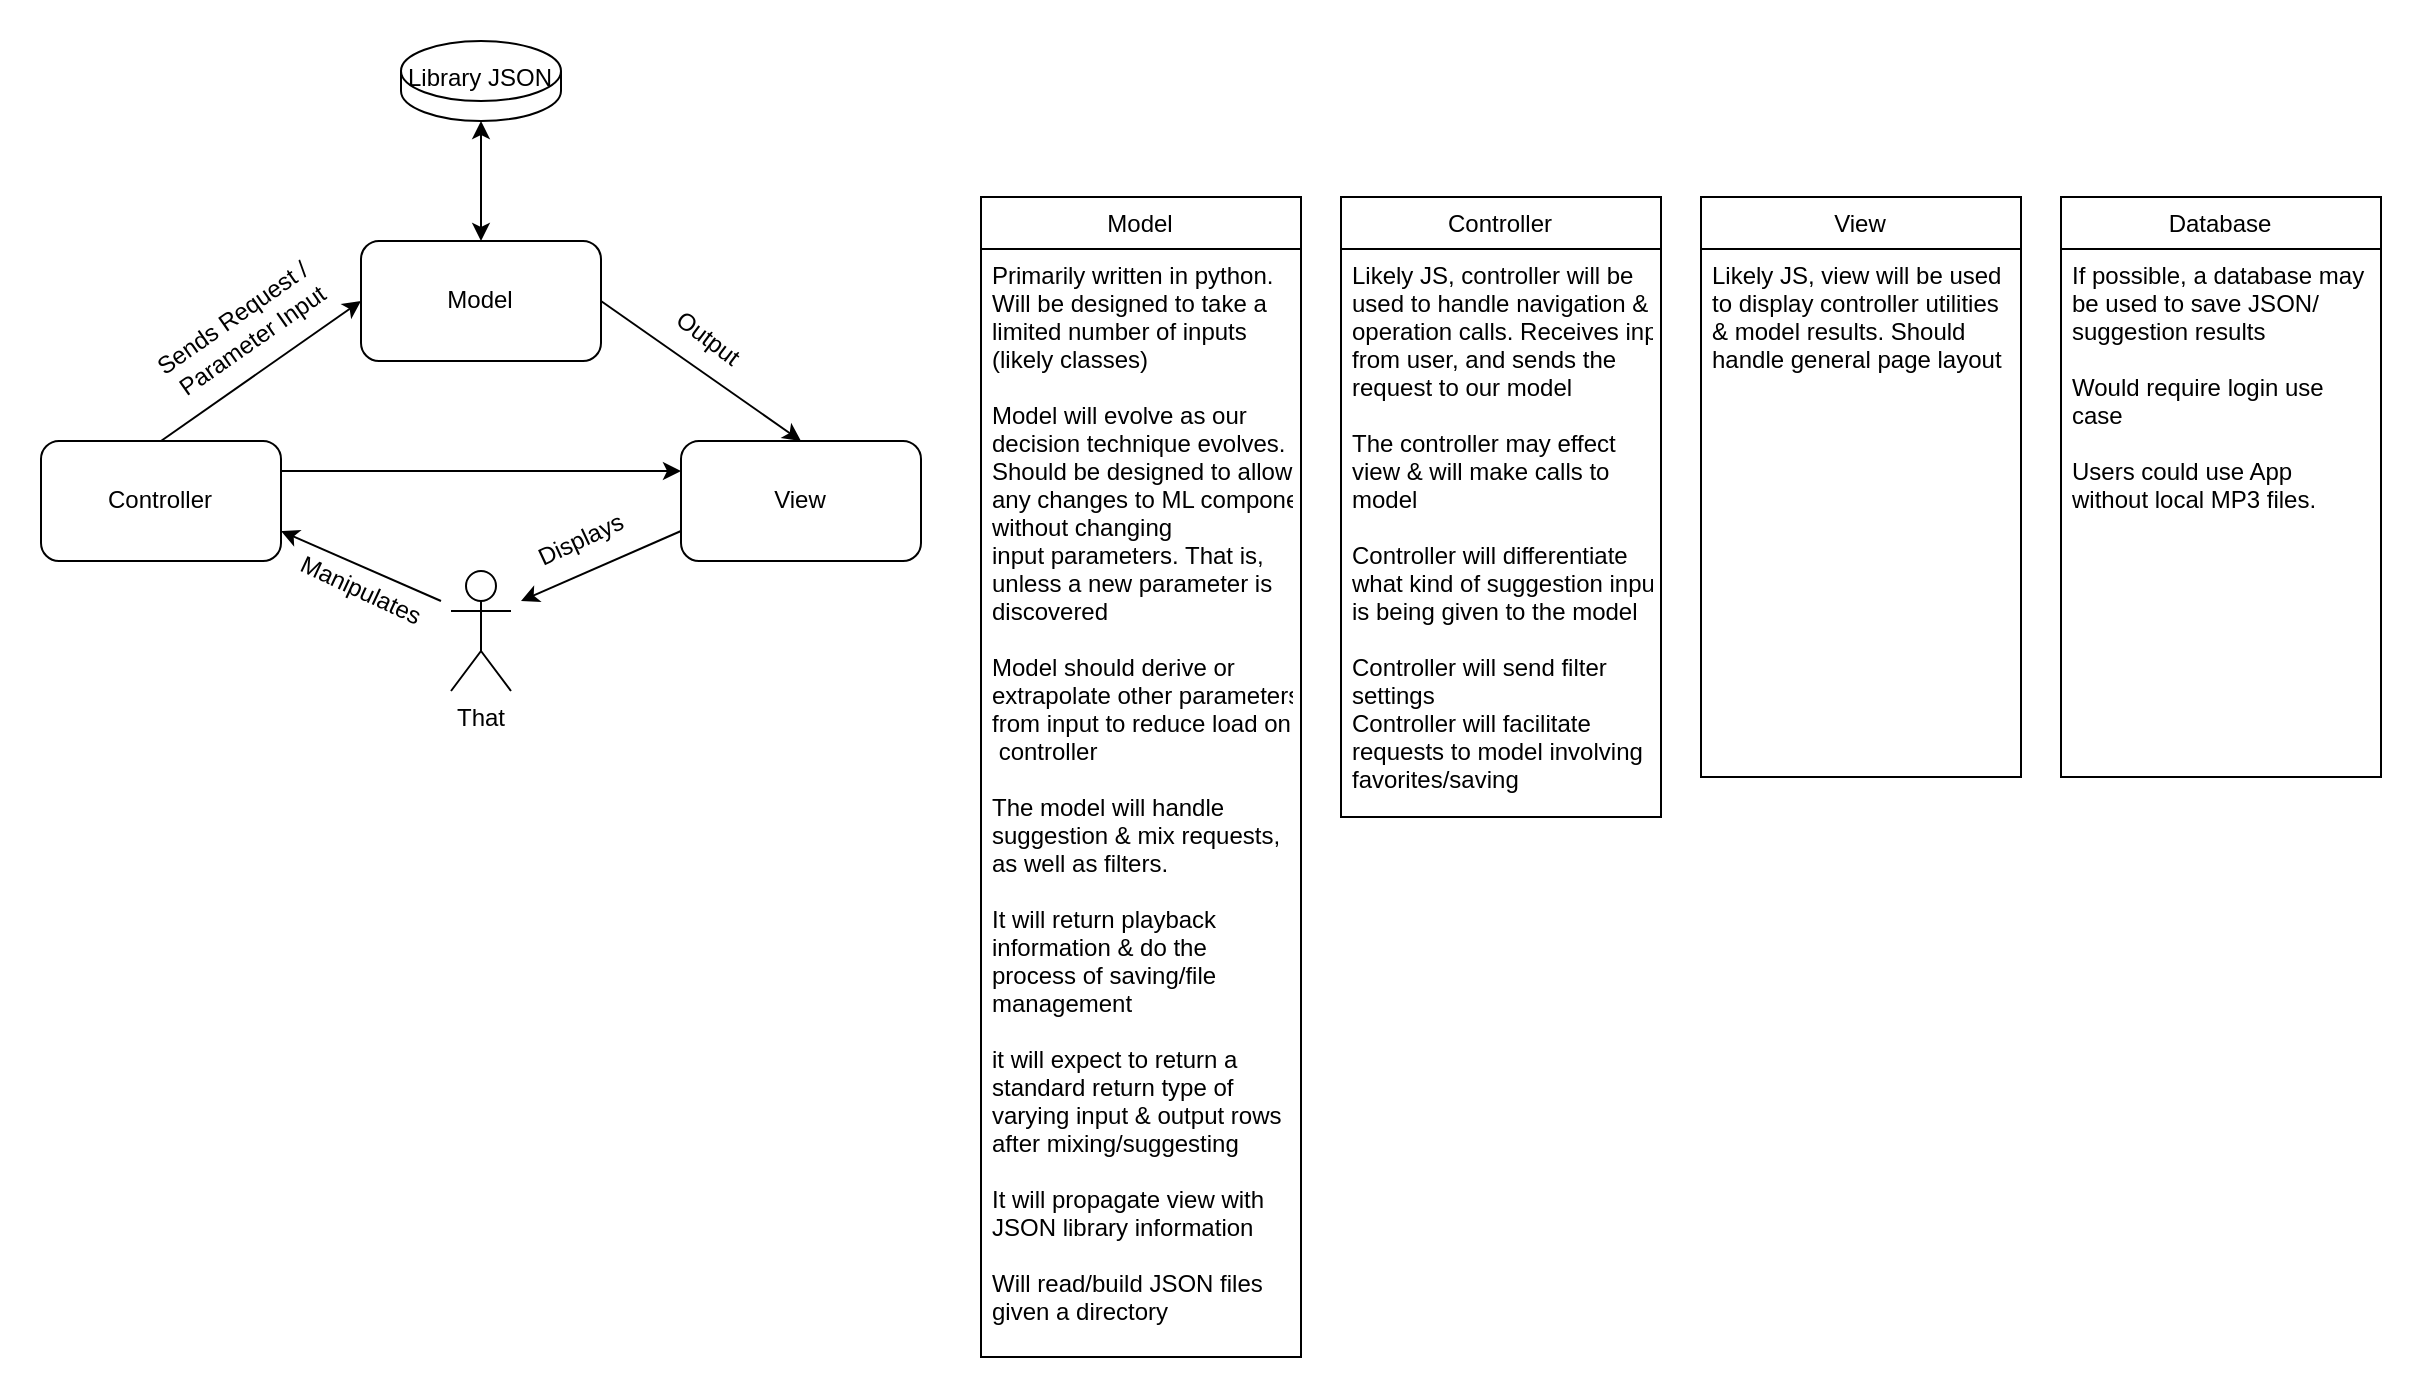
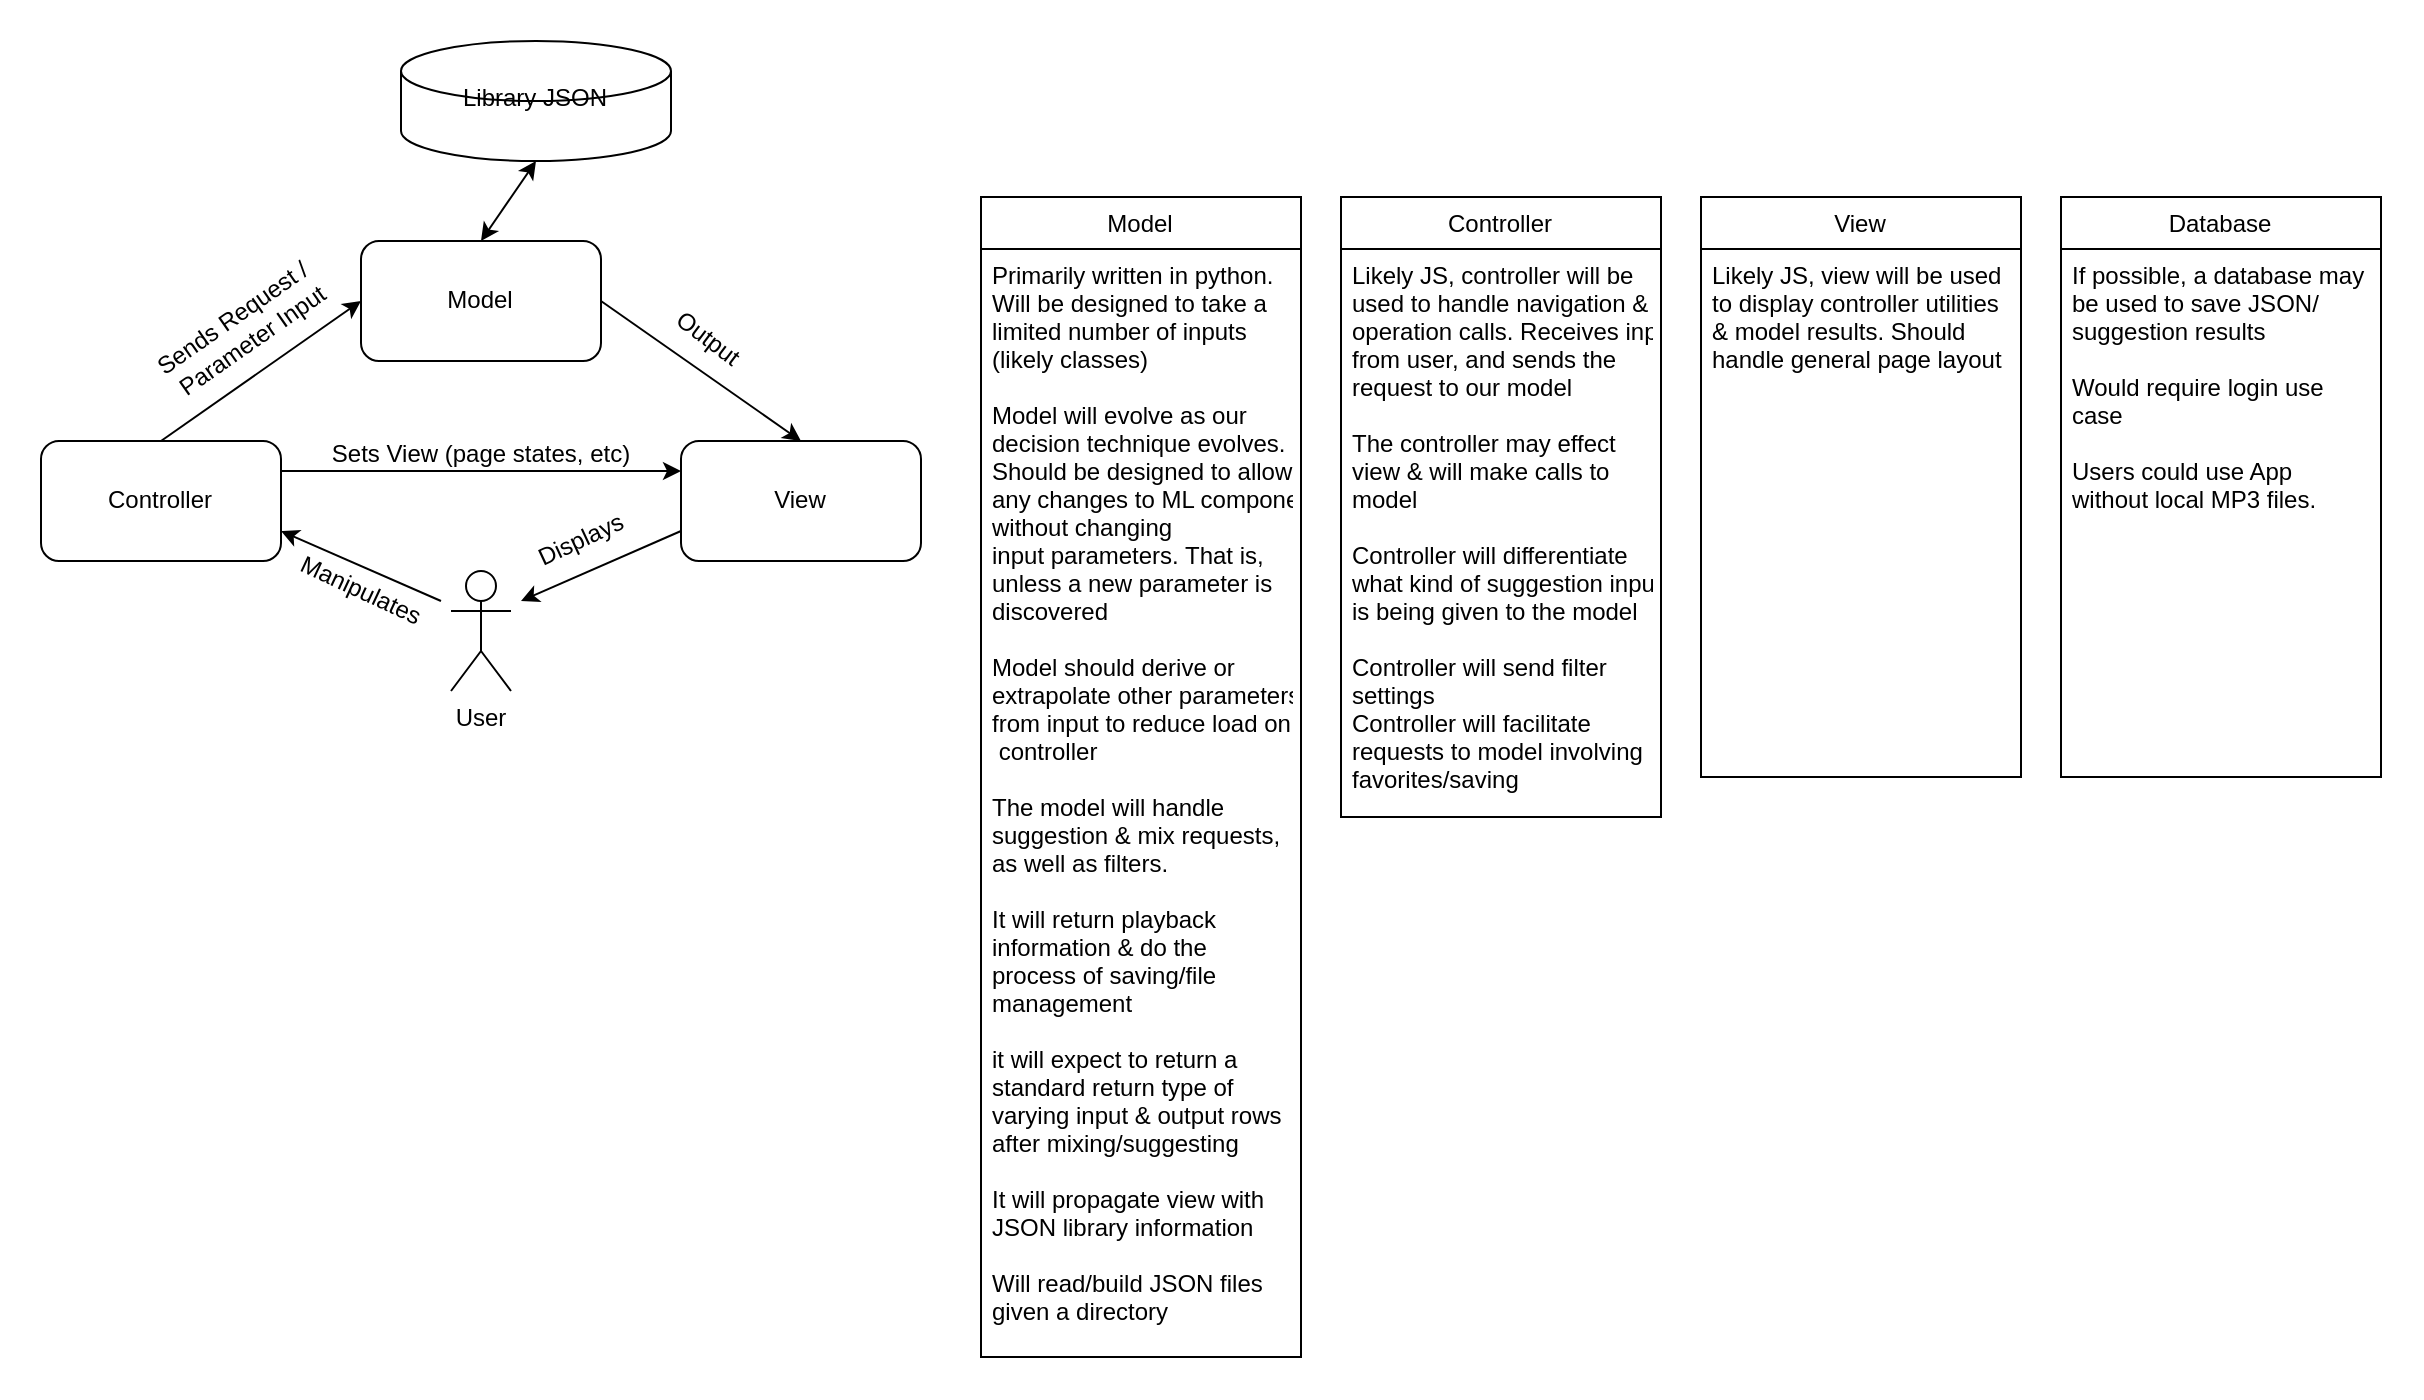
  <mxCell id="0" />
  <mxCell id="1" parent="0" />
  <mxCell id="2" value="Controller" style="rounded=1;whiteSpace=wrap;html=1;" parent="1" vertex="1"><mxGeometry x="20" y="220" width="120" height="60" as="geometry" /></mxCell>
  <mxCell id="3" value="Model" style="rounded=1;whiteSpace=wrap;html=1;" parent="1" vertex="1"><mxGeometry x="180" y="120" width="120" height="60" as="geometry" /></mxCell>
  <mxCell id="4" value="View" style="rounded=1;whiteSpace=wrap;html=1;" parent="1" vertex="1"><mxGeometry x="340" y="220" width="120" height="60" as="geometry" /></mxCell>
- <mxCell id="5" value="That" style="shape=umlActor;verticalLabelPosition=bottom;verticalAlign=top;html=1;outlineConnect=0;" parent="1" vertex="1"><mxGeometry x="225" y="285" width="30" height="60" as="geometry" /></mxCell>
+ <mxCell id="5" value="User" style="shape=umlActor;verticalLabelPosition=bottom;verticalAlign=top;html=1;outlineConnect=0;" parent="1" vertex="1"><mxGeometry x="225" y="285" width="30" height="60" as="geometry" /></mxCell>
  <mxCell id="6" value="" style="endArrow=classic;html=1;entryX=0;entryY=0.25;entryDx=0;entryDy=0;exitX=1;exitY=0.25;exitDx=0;exitDy=0;" parent="1" source="2" target="4" edge="1"><mxGeometry width="50" height="50" relative="1" as="geometry"><mxPoint x="210" y="250" as="sourcePoint" /><mxPoint x="260" y="200" as="targetPoint" /></mxGeometry></mxCell>
  <mxCell id="7" value="" style="endArrow=classic;html=1;entryX=1;entryY=0.75;entryDx=0;entryDy=0;" parent="1" target="2" edge="1"><mxGeometry width="50" height="50" relative="1" as="geometry"><mxPoint x="220" y="300" as="sourcePoint" /><mxPoint x="200" y="250" as="targetPoint" /></mxGeometry></mxCell>
  <mxCell id="8" value="" style="endArrow=classic;html=1;exitX=0;exitY=0.75;exitDx=0;exitDy=0;" parent="1" source="4" edge="1"><mxGeometry width="50" height="50" relative="1" as="geometry"><mxPoint x="320" y="380" as="sourcePoint" /><mxPoint x="260" y="300" as="targetPoint" /></mxGeometry></mxCell>
  <mxCell id="9" value="" style="endArrow=classic;html=1;exitX=0.5;exitY=0;exitDx=0;exitDy=0;entryX=0;entryY=0.5;entryDx=0;entryDy=0;" parent="1" source="2" target="3" edge="1"><mxGeometry width="50" height="50" relative="1" as="geometry"><mxPoint x="90" y="180" as="sourcePoint" /><mxPoint x="140" y="130" as="targetPoint" /></mxGeometry></mxCell>
  <mxCell id="10" value="" style="endArrow=classic;html=1;exitX=1;exitY=0.5;exitDx=0;exitDy=0;entryX=0.5;entryY=0;entryDx=0;entryDy=0;" parent="1" source="3" target="4" edge="1"><mxGeometry width="50" height="50" relative="1" as="geometry"><mxPoint x="480" y="170" as="sourcePoint" /><mxPoint x="530" y="120" as="targetPoint" /></mxGeometry></mxCell>
  <mxCell id="11" value="Sends Request /&lt;br&gt;&amp;nbsp;Parameter Input" style="text;html=1;align=center;verticalAlign=middle;resizable=0;points=[];autosize=1;rotation=-35;" parent="1" vertex="1"><mxGeometry x="70" y="150" width="100" height="30" as="geometry" /></mxCell>
  <mxCell id="12" value="Output&amp;nbsp;" style="text;html=1;align=center;verticalAlign=middle;resizable=0;points=[];autosize=1;rotation=37;" parent="1" vertex="1"><mxGeometry x="330" y="160" width="50" height="20" as="geometry" /></mxCell>
+ <mxCell id="13" value="Sets View (page states, etc)" style="text;html=1;align=center;verticalAlign=middle;resizable=0;points=[];autosize=1;" parent="1" vertex="1"><mxGeometry x="160" y="217" width="160" height="20" as="geometry" /></mxCell>
  <mxCell id="14" value="Manipulates" style="text;html=1;align=center;verticalAlign=middle;resizable=0;points=[];autosize=1;rotation=25;" parent="1" vertex="1"><mxGeometry x="140" y="285" width="80" height="20" as="geometry" /></mxCell>
  <mxCell id="15" value="Displays" style="text;html=1;align=center;verticalAlign=middle;resizable=0;points=[];autosize=1;rotation=-25;" parent="1" vertex="1"><mxGeometry x="260" y="260" width="60" height="20" as="geometry" /></mxCell>
- <mxCell id="16" value="Library JSON&lt;br&gt;&lt;br&gt;&lt;br&gt;" style="shape=cylinder3;whiteSpace=wrap;html=1;boundedLbl=1;backgroundOutline=1;size=15;" parent="1" vertex="1"><mxGeometry x="200" y="20" width="80" height="40" as="geometry" /></mxCell>
+ <mxCell id="16" value="Library JSON&lt;br&gt;&lt;br&gt;&lt;br&gt;" style="shape=cylinder3;whiteSpace=wrap;html=1;boundedLbl=1;backgroundOutline=1;size=15;" parent="1" vertex="1"><mxGeometry x="200" y="20" width="135" height="60" as="geometry" /></mxCell>
  <mxCell id="17" value="Model" style="swimlane;fontStyle=0;childLayout=stackLayout;horizontal=1;startSize=26;fillColor=none;horizontalStack=0;resizeParent=1;resizeParentMax=0;resizeLast=0;collapsible=1;marginBottom=0;shadow=0;" parent="1" vertex="1"><mxGeometry x="490" y="98" width="160" height="580" as="geometry" /></mxCell>
  <mxCell id="18" value="Primarily written in python.&#10;Will be designed to take a &#10;limited number of inputs &#10;(likely classes)&#10;&#10;Model will evolve as our &#10;decision technique evolves.&#10;Should be designed to allow &#10;any changes to ML component &#10;without changing &#10;input parameters. That is, &#10;unless a new parameter is &#10;discovered &#10;&#10;Model should derive or &#10;extrapolate other parameters &#10;from input to reduce load on&#10; controller &#10;&#10;The model will handle &#10;suggestion &amp; mix requests, &#10;as well as filters.&#10;&#10;It will return playback &#10;information &amp; do the &#10;process of saving/file &#10;management&#10;&#10;it will expect to return a &#10;standard return type of &#10;varying input &amp; output rows &#10;after mixing/suggesting&#10;&#10;It will propagate view with &#10;JSON library information&#10;&#10;Will read/build JSON files &#10;given a directory    &#10;" style="text;strokeColor=none;fillColor=none;align=left;verticalAlign=top;spacingLeft=4;spacingRight=4;overflow=hidden;rotatable=0;points=[[0,0.5],[1,0.5]];portConstraint=eastwest;" parent="17" vertex="1"><mxGeometry y="26" width="160" height="554" as="geometry" /></mxCell>
  <mxCell id="19" value="Controller" style="swimlane;fontStyle=0;childLayout=stackLayout;horizontal=1;startSize=26;fillColor=none;horizontalStack=0;resizeParent=1;resizeParentMax=0;resizeLast=0;collapsible=1;marginBottom=0;shadow=0;" parent="1" vertex="1"><mxGeometry x="670" y="98" width="160" height="310" as="geometry" /></mxCell>
  <mxCell id="20" value="Likely JS, controller will be &#10;used to handle navigation &amp;&#10;operation calls. Receives input&#10;from user, and sends the &#10;request to our model&#10;&#10;The controller may effect &#10;view &amp; will make calls to &#10;model &#10;&#10;Controller will differentiate &#10;what kind of suggestion input &#10;is being given to the model&#10;&#10;Controller will send filter &#10;settings&#10;Controller will facilitate &#10;requests to model involving &#10;favorites/saving &#10;&#10;" style="text;strokeColor=none;fillColor=none;align=left;verticalAlign=top;spacingLeft=4;spacingRight=4;overflow=hidden;rotatable=0;points=[[0,0.5],[1,0.5]];portConstraint=eastwest;" parent="19" vertex="1"><mxGeometry y="26" width="160" height="284" as="geometry" /></mxCell>
  <mxCell id="21" value="" style="endArrow=classic;startArrow=classic;html=1;exitX=0.5;exitY=0;exitDx=0;exitDy=0;entryX=0.5;entryY=1;entryDx=0;entryDy=0;entryPerimeter=0;" parent="1" source="3" target="16" edge="1"><mxGeometry width="50" height="50" relative="1" as="geometry"><mxPoint x="70" y="120" as="sourcePoint" /><mxPoint x="120" y="70" as="targetPoint" /></mxGeometry></mxCell>
  <mxCell id="22" value="View" style="swimlane;fontStyle=0;childLayout=stackLayout;horizontal=1;startSize=26;fillColor=none;horizontalStack=0;resizeParent=1;resizeParentMax=0;resizeLast=0;collapsible=1;marginBottom=0;shadow=0;" parent="1" vertex="1"><mxGeometry x="850" y="98" width="160" height="290" as="geometry" /></mxCell>
  <mxCell id="23" value="Likely JS, view will be used &#10;to display controller utilities &#10;&amp; model results. Should &#10;handle general page layout &#10;&#10;" style="text;strokeColor=none;fillColor=none;align=left;verticalAlign=top;spacingLeft=4;spacingRight=4;overflow=hidden;rotatable=0;points=[[0,0.5],[1,0.5]];portConstraint=eastwest;" parent="22" vertex="1"><mxGeometry y="26" width="160" height="264" as="geometry" /></mxCell>
  <mxCell id="24" value="Database" style="swimlane;fontStyle=0;childLayout=stackLayout;horizontal=1;startSize=26;fillColor=none;horizontalStack=0;resizeParent=1;resizeParentMax=0;resizeLast=0;collapsible=1;marginBottom=0;shadow=0;" parent="1" vertex="1"><mxGeometry x="1030" y="98" width="160" height="290" as="geometry" /></mxCell>
  <mxCell id="25" value="If possible, a database may &#10;be used to save JSON/&#10;suggestion results  &#10;&#10;Would require login use&#10;case&#10;&#10;Users could use App &#10;without local MP3 files. &#10;&#10;" style="text;strokeColor=none;fillColor=none;align=left;verticalAlign=top;spacingLeft=4;spacingRight=4;overflow=hidden;rotatable=0;points=[[0,0.5],[1,0.5]];portConstraint=eastwest;" parent="24" vertex="1"><mxGeometry y="26" width="160" height="264" as="geometry" /></mxCell>
